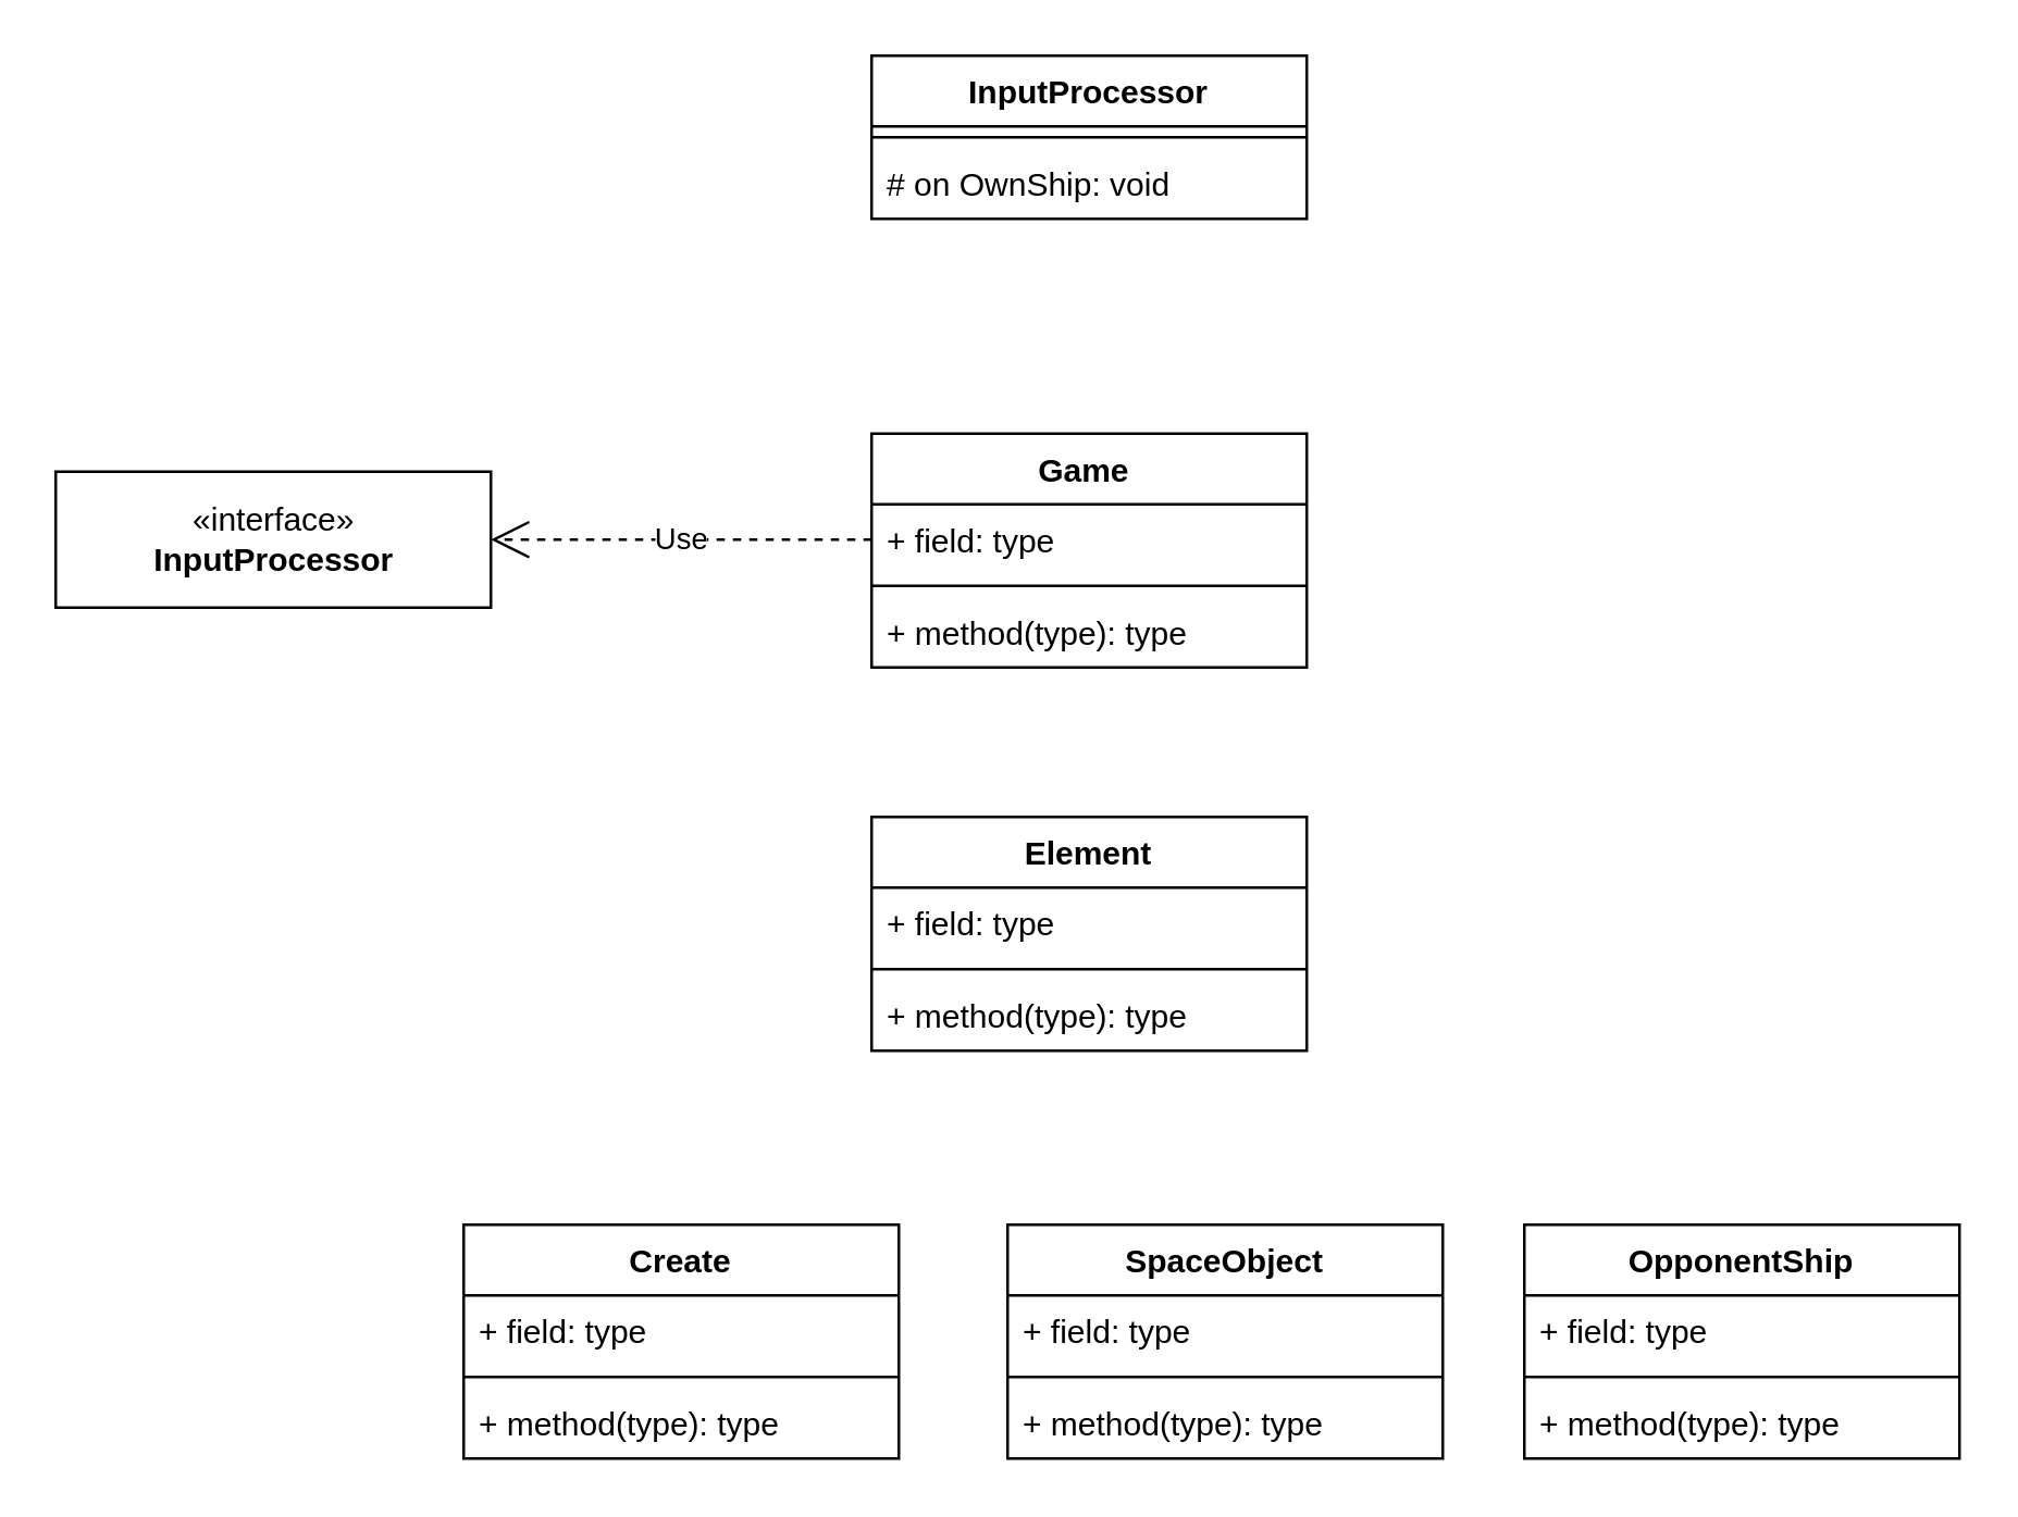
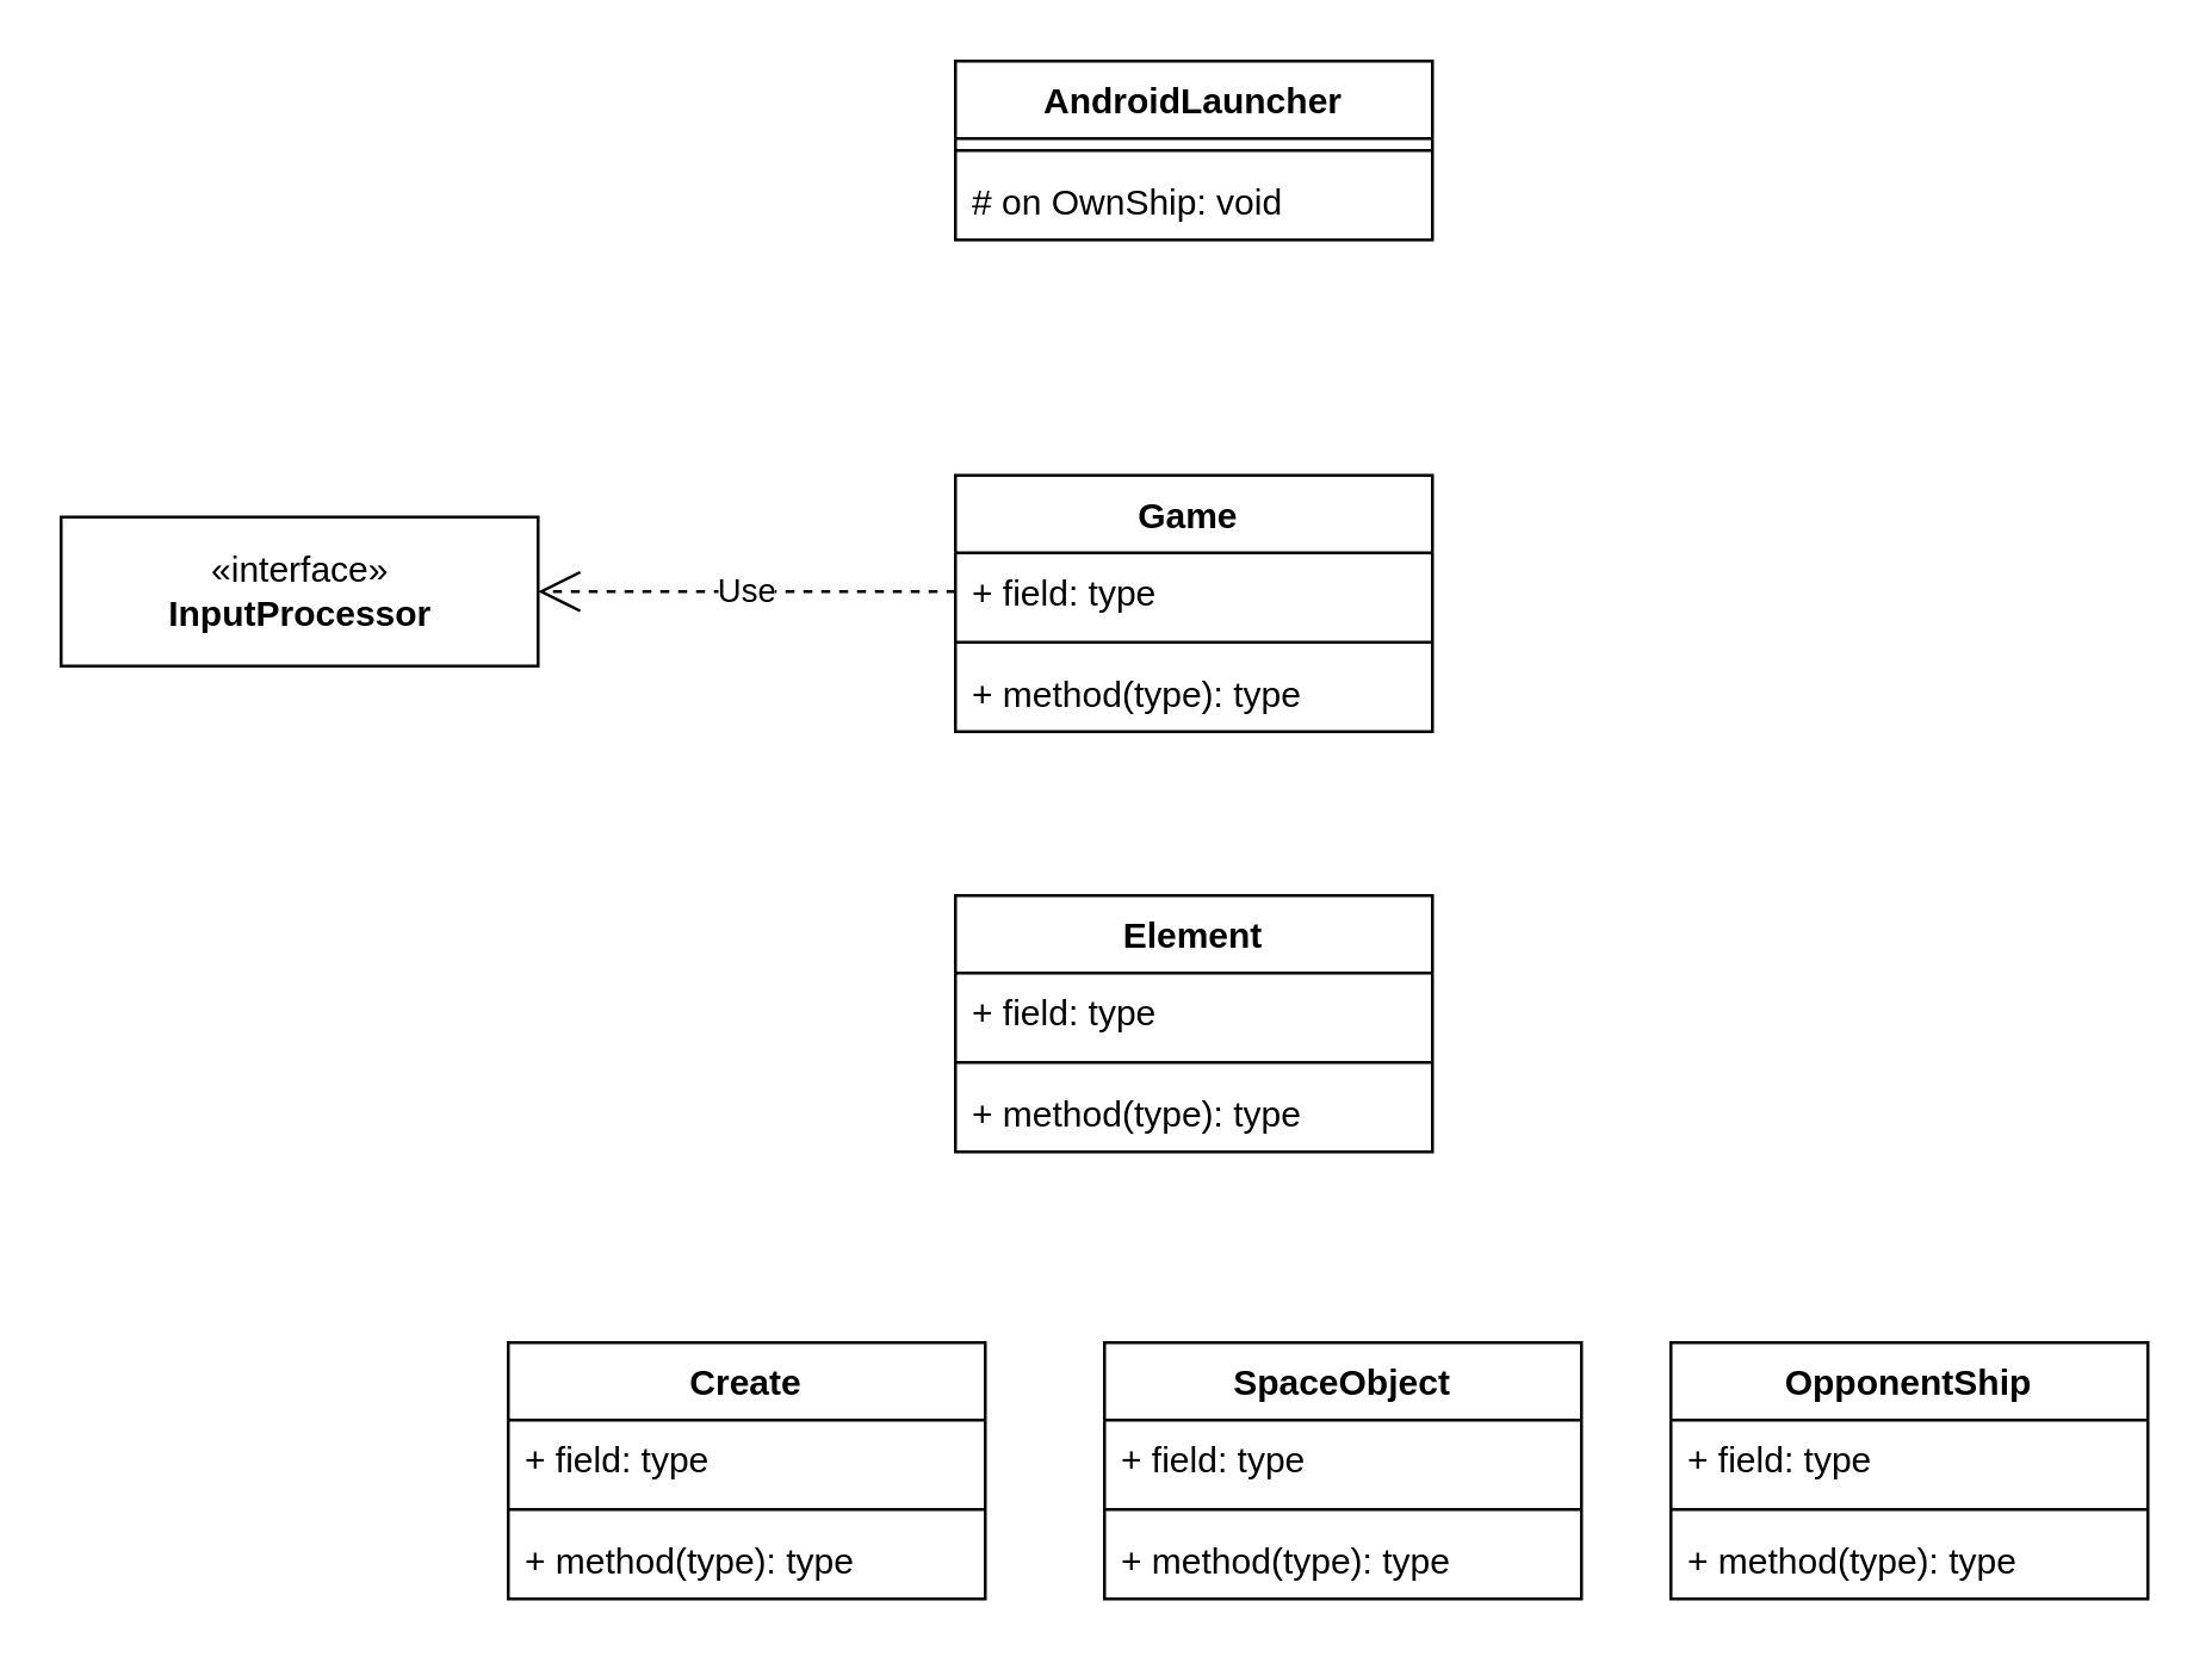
  <mxCell id="0" />
  <mxCell id="1" parent="0" />
- <mxCell id="2" value="InputProcessor" style="swimlane;fontStyle=1;align=center;verticalAlign=top;childLayout=stackLayout;horizontal=1;startSize=26;horizontalStack=0;resizeParent=1;resizeParentMax=0;resizeLast=0;collapsible=1;marginBottom=0;" vertex="1" parent="1"><mxGeometry x="320" y="20" width="160" height="60" as="geometry" /></mxCell>
+ <mxCell id="2" value="AndroidLauncher" style="swimlane;fontStyle=1;align=center;verticalAlign=top;childLayout=stackLayout;horizontal=1;startSize=26;horizontalStack=0;resizeParent=1;resizeParentMax=0;resizeLast=0;collapsible=1;marginBottom=0;" vertex="1" parent="1"><mxGeometry x="320" y="20" width="160" height="60" as="geometry" /></mxCell>
  <mxCell id="3" value="" style="line;strokeWidth=1;fillColor=none;align=left;verticalAlign=middle;spacingTop=-1;spacingLeft=3;spacingRight=3;rotatable=0;labelPosition=right;points=[];portConstraint=eastwest;" vertex="1" parent="2"><mxGeometry y="26" width="160" height="8" as="geometry" /></mxCell>
  <mxCell id="4" value="# on OwnShip: void" style="text;strokeColor=none;fillColor=none;align=left;verticalAlign=top;spacingLeft=4;spacingRight=4;overflow=hidden;rotatable=0;points=[[0,0.5],[1,0.5]];portConstraint=eastwest;" vertex="1" parent="2"><mxGeometry y="34" width="160" height="26" as="geometry" /></mxCell>
  <mxCell id="5" value="Game " style="swimlane;fontStyle=1;align=center;verticalAlign=top;childLayout=stackLayout;horizontal=1;startSize=26;horizontalStack=0;resizeParent=1;resizeParentMax=0;resizeLast=0;collapsible=1;marginBottom=0;" vertex="1" parent="1"><mxGeometry x="320" y="159" width="160" height="86" as="geometry" /></mxCell>
  <mxCell id="6" value="+ field: type" style="text;strokeColor=none;fillColor=none;align=left;verticalAlign=top;spacingLeft=4;spacingRight=4;overflow=hidden;rotatable=0;points=[[0,0.5],[1,0.5]];portConstraint=eastwest;" vertex="1" parent="5"><mxGeometry y="26" width="160" height="26" as="geometry" /></mxCell>
  <mxCell id="7" value="" style="line;strokeWidth=1;fillColor=none;align=left;verticalAlign=middle;spacingTop=-1;spacingLeft=3;spacingRight=3;rotatable=0;labelPosition=right;points=[];portConstraint=eastwest;" vertex="1" parent="5"><mxGeometry y="52" width="160" height="8" as="geometry" /></mxCell>
  <mxCell id="8" value="+ method(type): type" style="text;strokeColor=none;fillColor=none;align=left;verticalAlign=top;spacingLeft=4;spacingRight=4;overflow=hidden;rotatable=0;points=[[0,0.5],[1,0.5]];portConstraint=eastwest;" vertex="1" parent="5"><mxGeometry y="60" width="160" height="26" as="geometry" /></mxCell>
  <mxCell id="9" value="Element" style="swimlane;fontStyle=1;align=center;verticalAlign=top;childLayout=stackLayout;horizontal=1;startSize=26;horizontalStack=0;resizeParent=1;resizeParentMax=0;resizeLast=0;collapsible=1;marginBottom=0;" vertex="1" parent="1"><mxGeometry x="320" y="300" width="160" height="86" as="geometry" /></mxCell>
  <mxCell id="10" value="+ field: type" style="text;strokeColor=none;fillColor=none;align=left;verticalAlign=top;spacingLeft=4;spacingRight=4;overflow=hidden;rotatable=0;points=[[0,0.5],[1,0.5]];portConstraint=eastwest;" vertex="1" parent="9"><mxGeometry y="26" width="160" height="26" as="geometry" /></mxCell>
  <mxCell id="11" value="" style="line;strokeWidth=1;fillColor=none;align=left;verticalAlign=middle;spacingTop=-1;spacingLeft=3;spacingRight=3;rotatable=0;labelPosition=right;points=[];portConstraint=eastwest;" vertex="1" parent="9"><mxGeometry y="52" width="160" height="8" as="geometry" /></mxCell>
  <mxCell id="12" value="+ method(type): type" style="text;strokeColor=none;fillColor=none;align=left;verticalAlign=top;spacingLeft=4;spacingRight=4;overflow=hidden;rotatable=0;points=[[0,0.5],[1,0.5]];portConstraint=eastwest;" vertex="1" parent="9"><mxGeometry y="60" width="160" height="26" as="geometry" /></mxCell>
  <mxCell id="13" value="Create" style="swimlane;fontStyle=1;align=center;verticalAlign=top;childLayout=stackLayout;horizontal=1;startSize=26;horizontalStack=0;resizeParent=1;resizeParentMax=0;resizeLast=0;collapsible=1;marginBottom=0;" vertex="1" parent="1"><mxGeometry x="170" y="450" width="160" height="86" as="geometry" /></mxCell>
  <mxCell id="14" value="+ field: type" style="text;strokeColor=none;fillColor=none;align=left;verticalAlign=top;spacingLeft=4;spacingRight=4;overflow=hidden;rotatable=0;points=[[0,0.5],[1,0.5]];portConstraint=eastwest;" vertex="1" parent="13"><mxGeometry y="26" width="160" height="26" as="geometry" /></mxCell>
  <mxCell id="15" value="" style="line;strokeWidth=1;fillColor=none;align=left;verticalAlign=middle;spacingTop=-1;spacingLeft=3;spacingRight=3;rotatable=0;labelPosition=right;points=[];portConstraint=eastwest;" vertex="1" parent="13"><mxGeometry y="52" width="160" height="8" as="geometry" /></mxCell>
  <mxCell id="16" value="+ method(type): type" style="text;strokeColor=none;fillColor=none;align=left;verticalAlign=top;spacingLeft=4;spacingRight=4;overflow=hidden;rotatable=0;points=[[0,0.5],[1,0.5]];portConstraint=eastwest;" vertex="1" parent="13"><mxGeometry y="60" width="160" height="26" as="geometry" /></mxCell>
  <mxCell id="17" value="SpaceObject" style="swimlane;fontStyle=1;align=center;verticalAlign=top;childLayout=stackLayout;horizontal=1;startSize=26;horizontalStack=0;resizeParent=1;resizeParentMax=0;resizeLast=0;collapsible=1;marginBottom=0;" vertex="1" parent="1"><mxGeometry x="370" y="450" width="160" height="86" as="geometry" /></mxCell>
  <mxCell id="18" value="+ field: type" style="text;strokeColor=none;fillColor=none;align=left;verticalAlign=top;spacingLeft=4;spacingRight=4;overflow=hidden;rotatable=0;points=[[0,0.5],[1,0.5]];portConstraint=eastwest;" vertex="1" parent="17"><mxGeometry y="26" width="160" height="26" as="geometry" /></mxCell>
  <mxCell id="19" value="" style="line;strokeWidth=1;fillColor=none;align=left;verticalAlign=middle;spacingTop=-1;spacingLeft=3;spacingRight=3;rotatable=0;labelPosition=right;points=[];portConstraint=eastwest;" vertex="1" parent="17"><mxGeometry y="52" width="160" height="8" as="geometry" /></mxCell>
  <mxCell id="20" value="+ method(type): type" style="text;strokeColor=none;fillColor=none;align=left;verticalAlign=top;spacingLeft=4;spacingRight=4;overflow=hidden;rotatable=0;points=[[0,0.5],[1,0.5]];portConstraint=eastwest;" vertex="1" parent="17"><mxGeometry y="60" width="160" height="26" as="geometry" /></mxCell>
  <mxCell id="21" value="OpponentShip" style="swimlane;fontStyle=1;align=center;verticalAlign=top;childLayout=stackLayout;horizontal=1;startSize=26;horizontalStack=0;resizeParent=1;resizeParentMax=0;resizeLast=0;collapsible=1;marginBottom=0;" vertex="1" parent="1"><mxGeometry x="560" y="450" width="160" height="86" as="geometry" /></mxCell>
  <mxCell id="22" value="+ field: type" style="text;strokeColor=none;fillColor=none;align=left;verticalAlign=top;spacingLeft=4;spacingRight=4;overflow=hidden;rotatable=0;points=[[0,0.5],[1,0.5]];portConstraint=eastwest;" vertex="1" parent="21"><mxGeometry y="26" width="160" height="26" as="geometry" /></mxCell>
  <mxCell id="23" value="" style="line;strokeWidth=1;fillColor=none;align=left;verticalAlign=middle;spacingTop=-1;spacingLeft=3;spacingRight=3;rotatable=0;labelPosition=right;points=[];portConstraint=eastwest;" vertex="1" parent="21"><mxGeometry y="52" width="160" height="8" as="geometry" /></mxCell>
  <mxCell id="24" value="+ method(type): type" style="text;strokeColor=none;fillColor=none;align=left;verticalAlign=top;spacingLeft=4;spacingRight=4;overflow=hidden;rotatable=0;points=[[0,0.5],[1,0.5]];portConstraint=eastwest;" vertex="1" parent="21"><mxGeometry y="60" width="160" height="26" as="geometry" /></mxCell>
  <mxCell id="25" value="«interface»&lt;br&gt;&lt;b&gt;InputProcessor&lt;/b&gt;" style="html=1;" vertex="1" parent="1"><mxGeometry x="20" y="173" width="160" height="50" as="geometry" /></mxCell>
  <mxCell id="26" value="Use" style="endArrow=open;endSize=12;dashed=1;html=1;entryX=1;entryY=0.5;entryDx=0;entryDy=0;exitX=0;exitY=0.5;exitDx=0;exitDy=0;" edge="1" parent="1" source="6" target="25"><mxGeometry width="160" relative="1" as="geometry"><mxPoint x="320" y="400" as="sourcePoint" /><mxPoint x="480" y="400" as="targetPoint" /></mxGeometry></mxCell>
